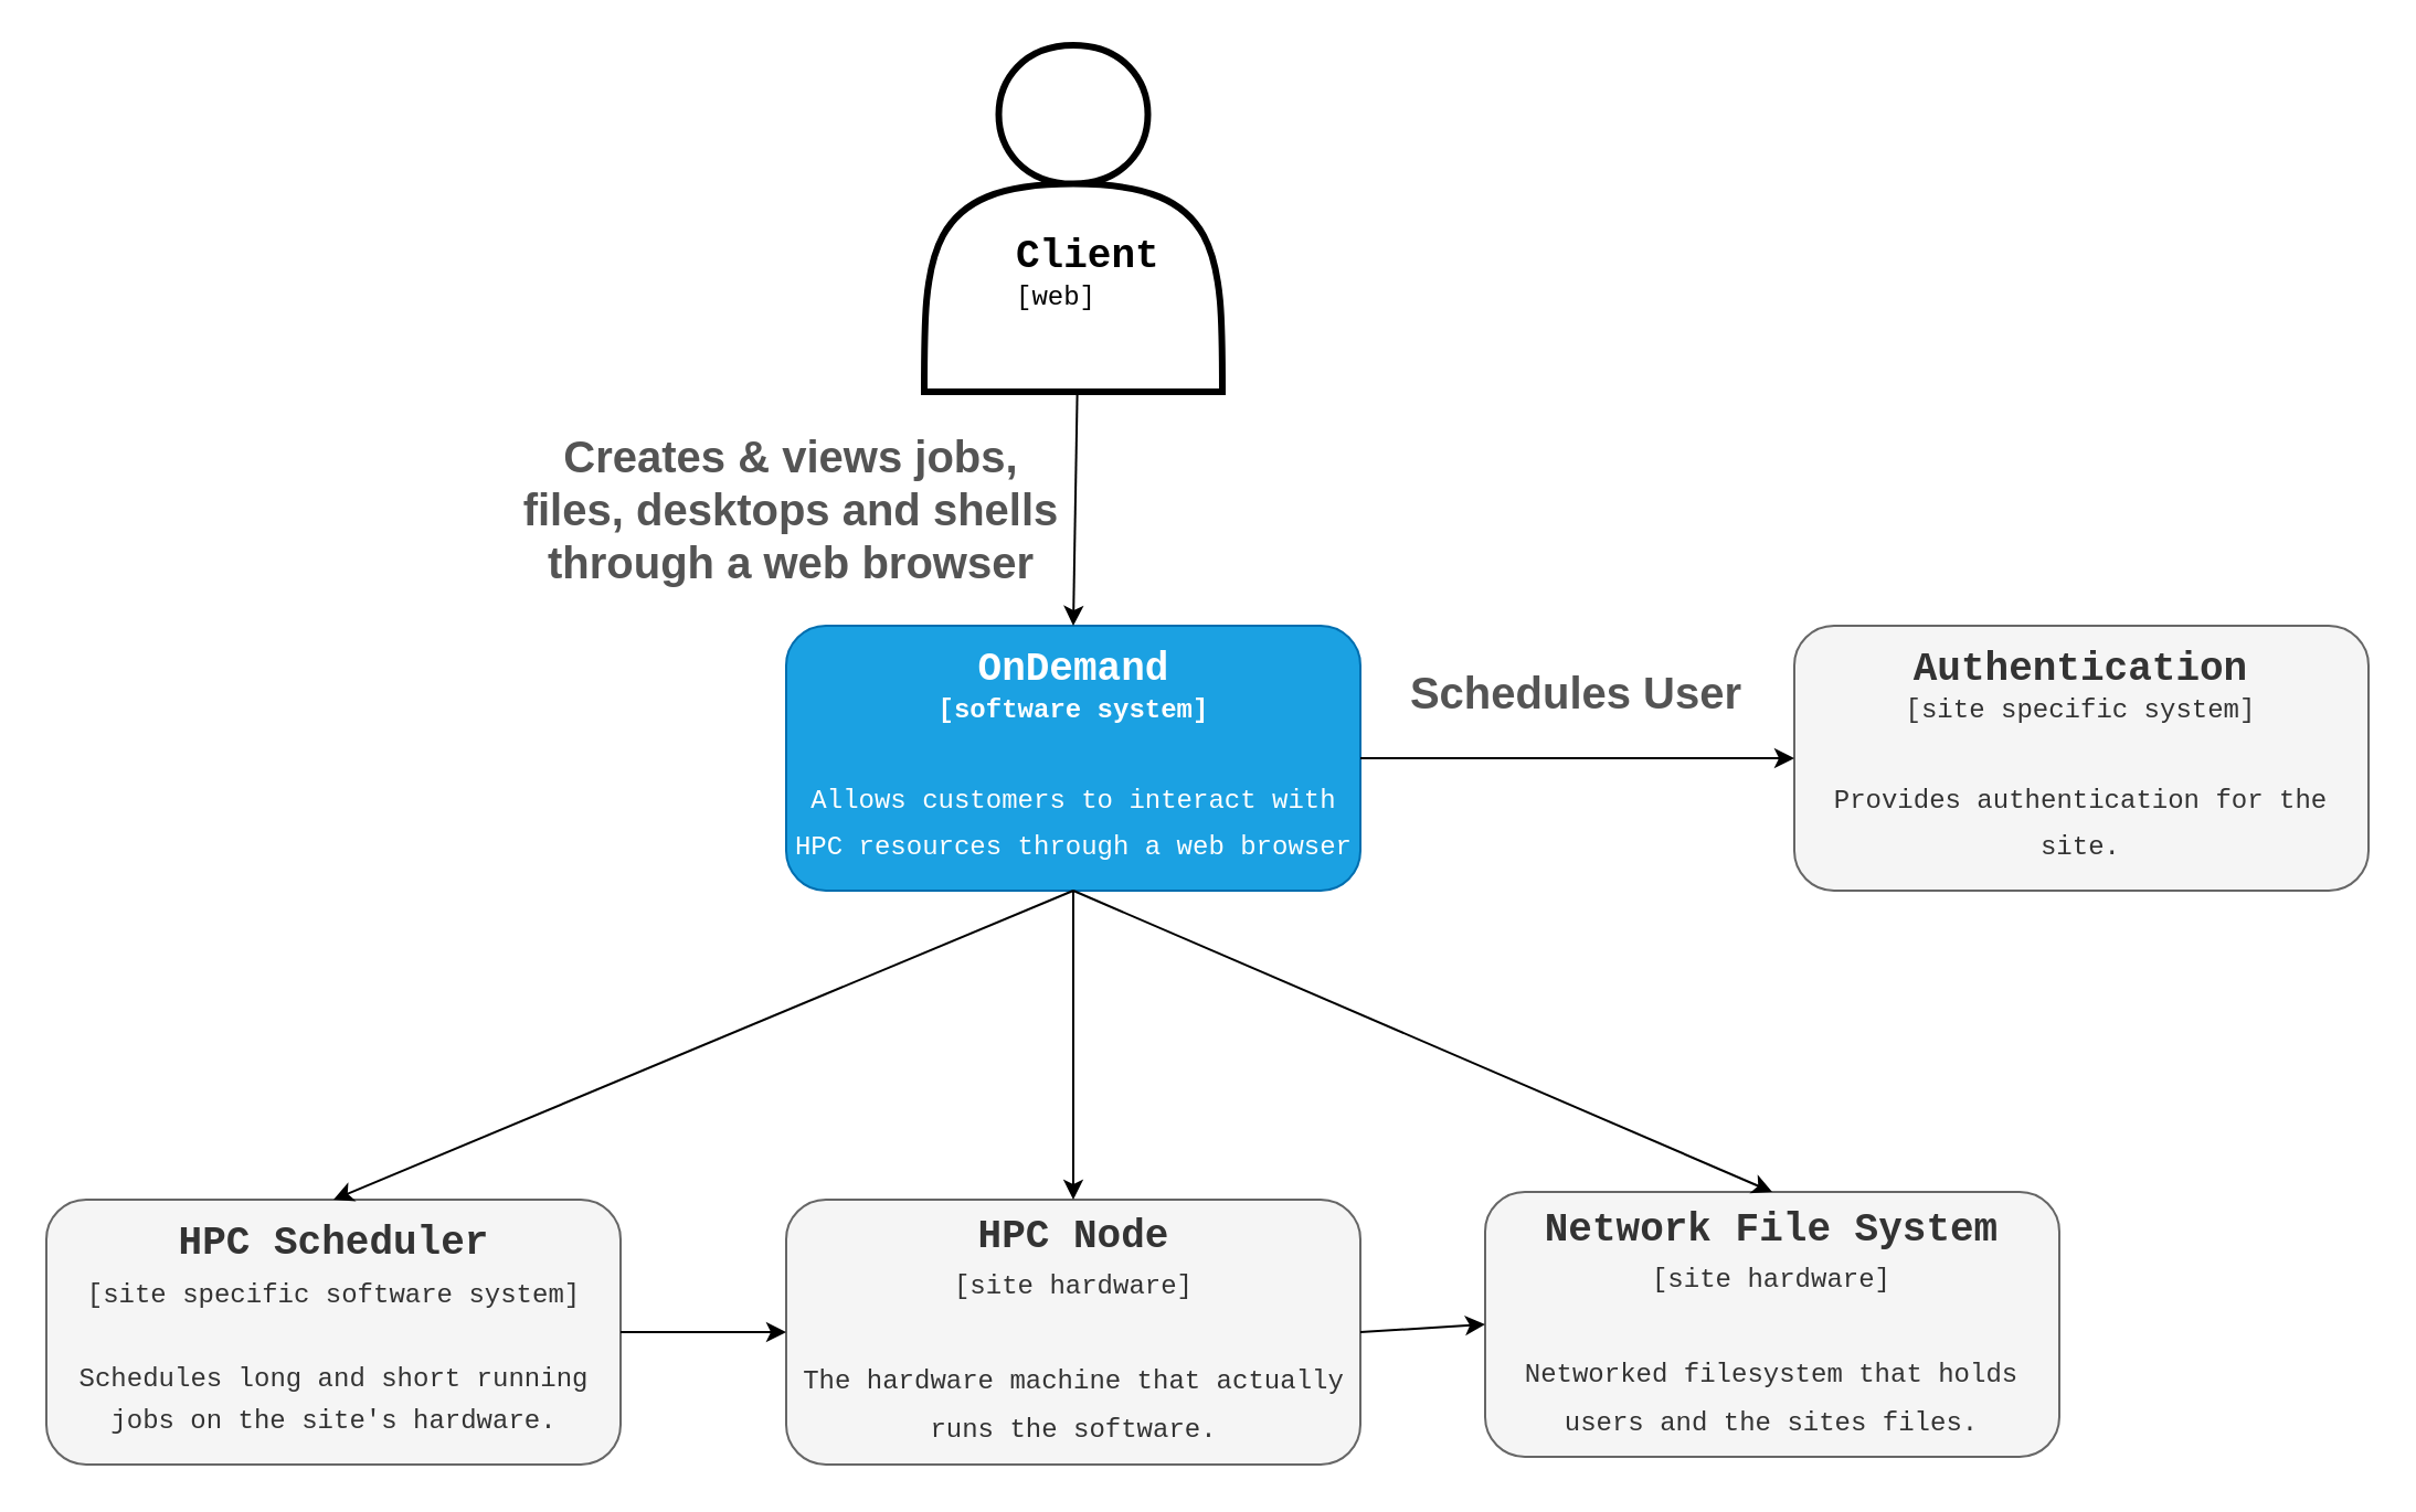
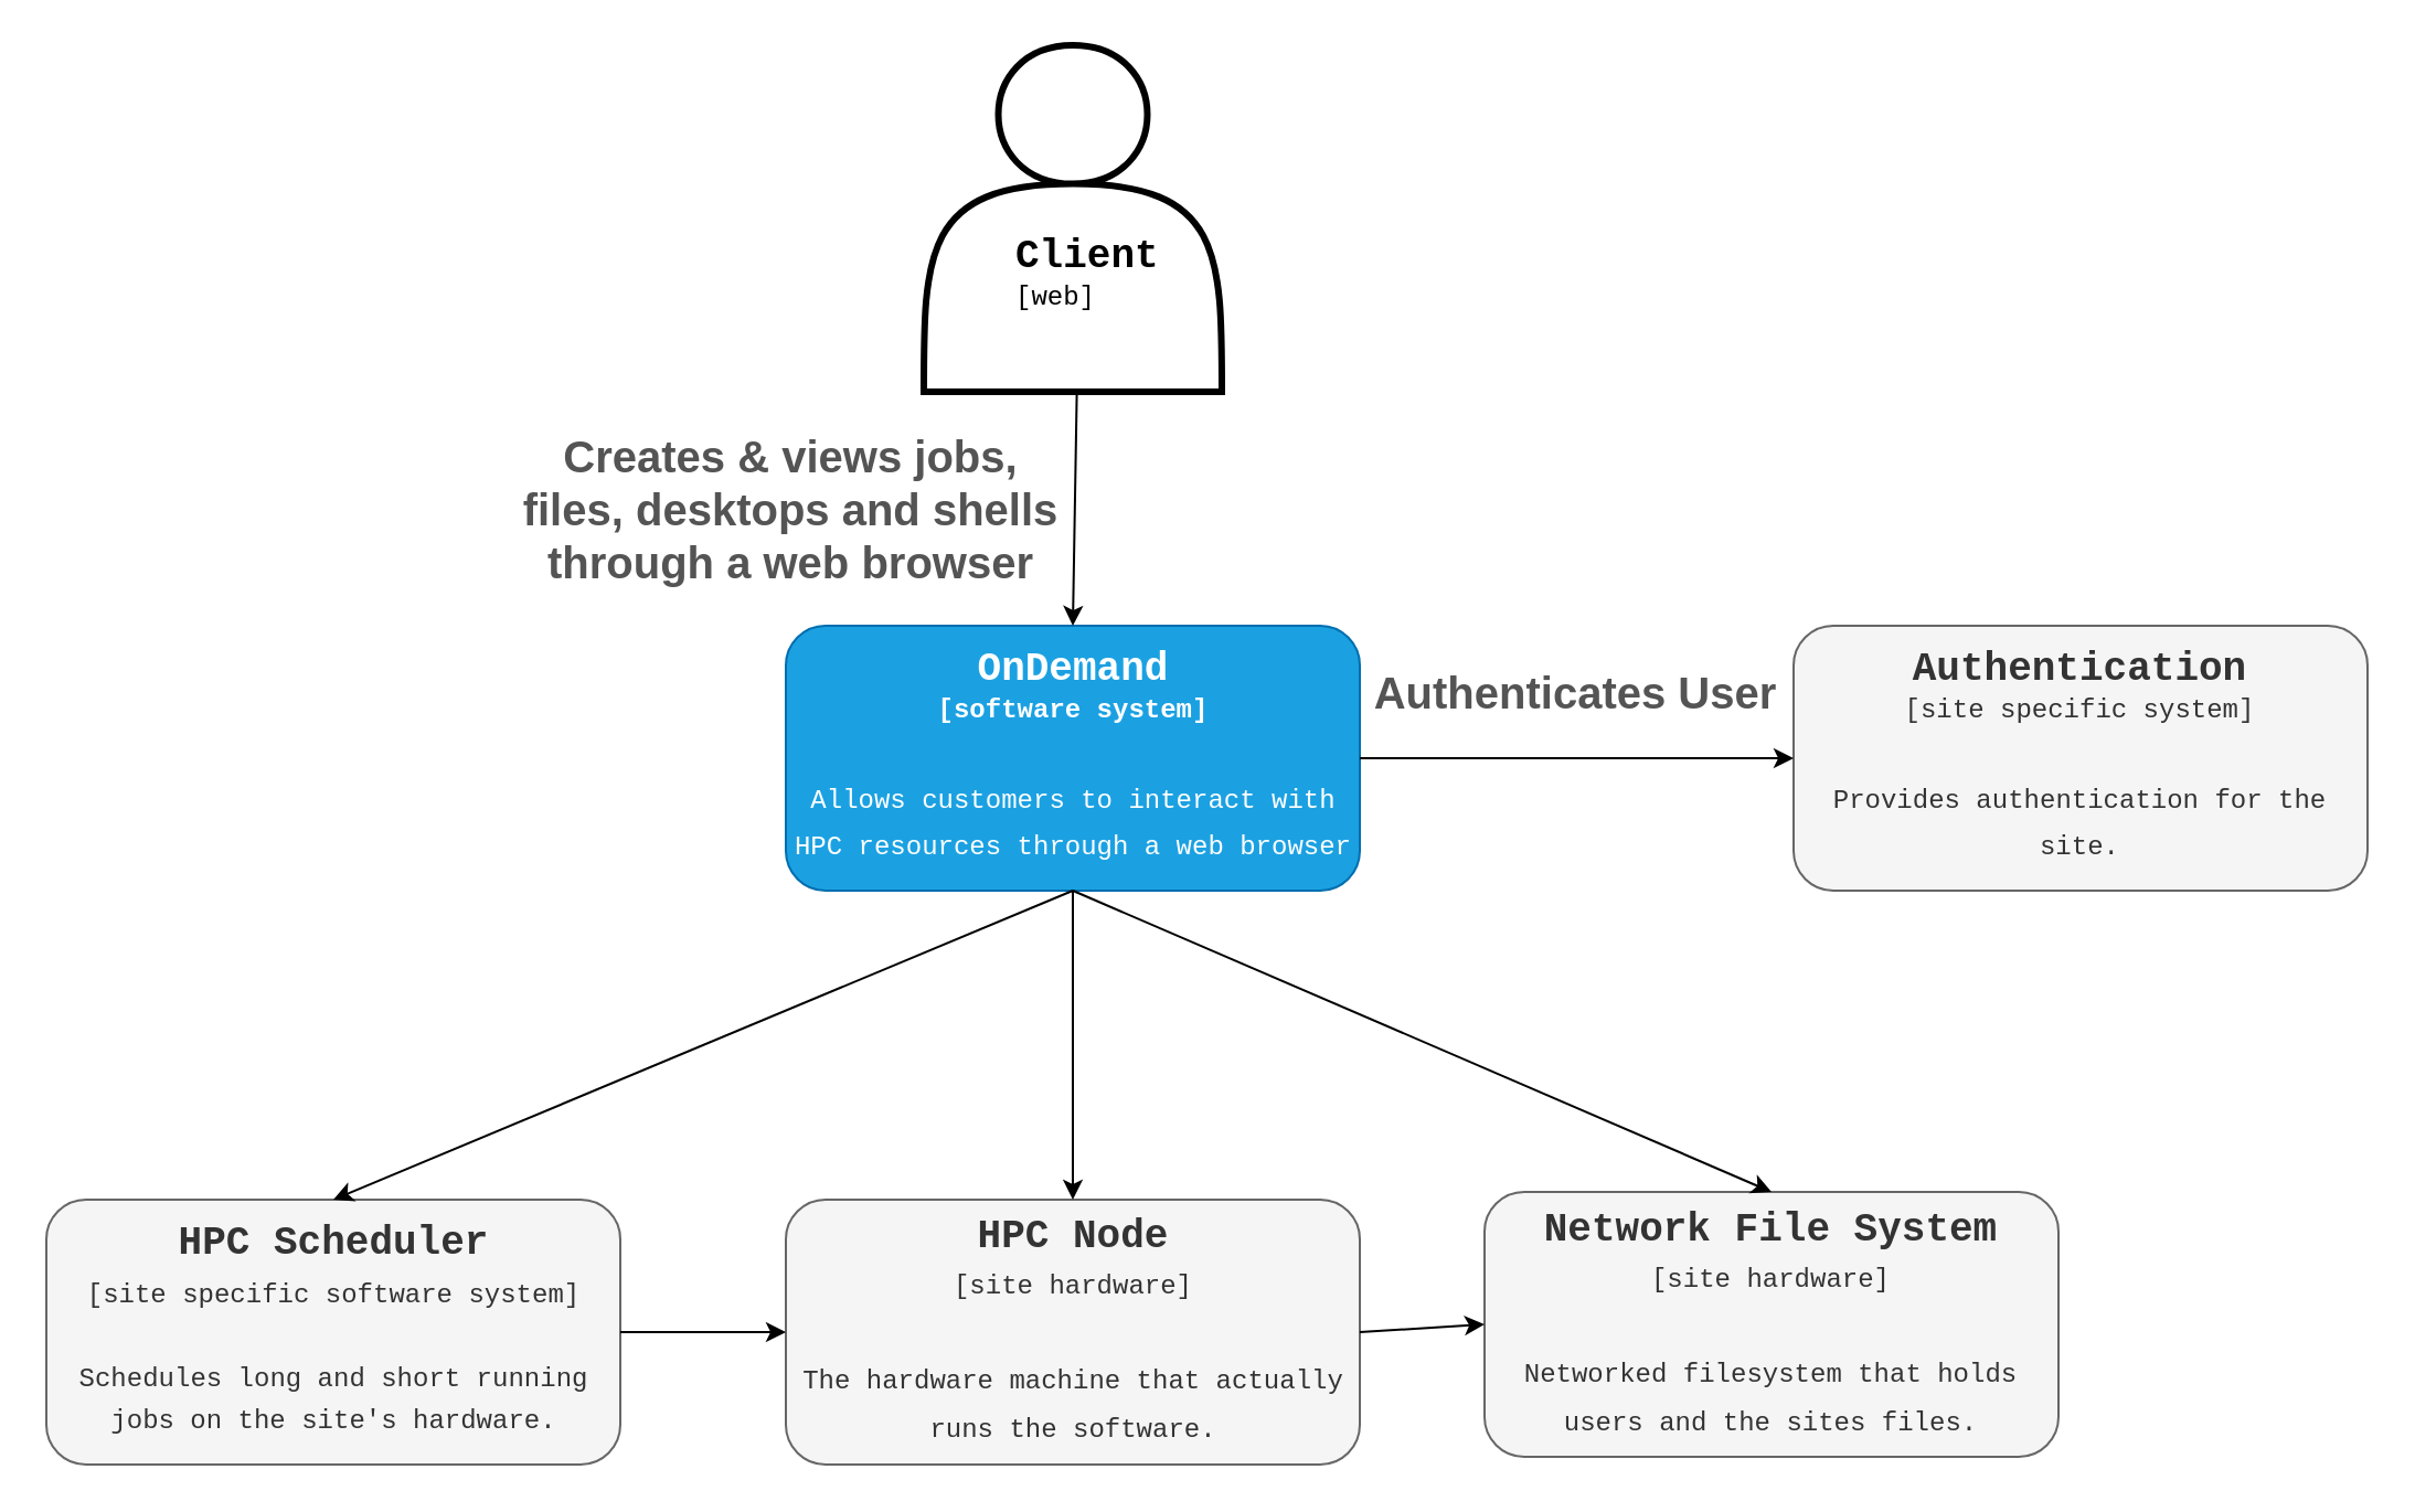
  <mxCell id="0" />
  <mxCell id="1" parent="0" />
  <mxCell id="2" value="&lt;div&gt;&lt;b&gt;&lt;font style=&quot;font-size: 18px&quot;&gt;OnDemand&lt;/font&gt;&lt;/b&gt;&lt;/div&gt;&lt;div&gt;&lt;b&gt;&lt;font style=&quot;font-size: 12px&quot;&gt;&lt;font style=&quot;font-size: 12px&quot;&gt;[software system]&lt;/font&gt;&lt;br&gt;&lt;/font&gt;&lt;/b&gt;&lt;/div&gt;&lt;div&gt;&lt;font style=&quot;font-size: 18px&quot;&gt;&lt;font style=&quot;font-size: 12px&quot;&gt;&lt;font style=&quot;font-size: 12px&quot;&gt;&lt;br&gt;&lt;/font&gt;&lt;/font&gt;&lt;/font&gt;&lt;/div&gt;&lt;div&gt;&lt;font style=&quot;font-size: 18px&quot;&gt;&lt;font style=&quot;font-size: 12px&quot;&gt;Allows customers to interact with HPC resources through a web browser&lt;br&gt;&lt;/font&gt;&lt;/font&gt;&lt;/div&gt;" style="rounded=1;whiteSpace=wrap;html=1;fillColor=#1ba1e2;strokeColor=#006EAF;fontColor=#ffffff;fontFamily=Courier New;fontStyle=0" parent="1" vertex="1"><mxGeometry x="355.5" y="283" width="260" height="120" as="geometry" /></mxCell>
  <mxCell id="3" value="&lt;div&gt;&lt;b&gt;&lt;font style=&quot;font-size: 18px&quot;&gt;Authentication&lt;br&gt;&lt;/font&gt;&lt;/b&gt;&lt;/div&gt;&lt;div&gt;&lt;font&gt;&lt;font&gt;&lt;font&gt;[site specific system]&lt;/font&gt;&lt;/font&gt;&lt;/font&gt;&lt;/div&gt;&lt;div&gt;&lt;font style=&quot;font-size: 18px&quot;&gt;&lt;font style=&quot;font-size: 12px&quot;&gt;&lt;font style=&quot;font-size: 12px&quot;&gt;&lt;br&gt;&lt;/font&gt;&lt;/font&gt;&lt;/font&gt;&lt;/div&gt;&lt;div&gt;&lt;font style=&quot;font-size: 18px&quot;&gt;&lt;font style=&quot;font-size: 12px&quot;&gt;Provides authentication for the site.&lt;br&gt;&lt;/font&gt;&lt;/font&gt;&lt;/div&gt;" style="rounded=1;whiteSpace=wrap;html=1;fillColor=#f5f5f5;strokeColor=#666666;fontColor=#333333;fontFamily=Courier New;fontStyle=0" parent="1" vertex="1"><mxGeometry x="812" y="283" width="260" height="120" as="geometry" /></mxCell>
  <mxCell id="4" value="&lt;div&gt;&lt;b&gt;&lt;font style=&quot;font-size: 18px&quot;&gt;HPC Scheduler&lt;br&gt;&lt;/font&gt;&lt;/b&gt;&lt;/div&gt;&lt;div&gt;&lt;font style=&quot;font-size: 18px&quot;&gt;&lt;font style=&quot;font-size: 12px&quot;&gt;&lt;font style=&quot;font-size: 12px&quot;&gt;[site specific software system]&lt;/font&gt;&lt;/font&gt;&lt;/font&gt;&lt;/div&gt;&lt;div&gt;&lt;font style=&quot;font-size: 18px&quot;&gt;&lt;font style=&quot;font-size: 12px&quot;&gt;&lt;font style=&quot;font-size: 12px&quot;&gt;&lt;br&gt;&lt;/font&gt;&lt;/font&gt;&lt;/font&gt;&lt;/div&gt;&lt;div&gt;Schedules long and short running jobs on the site's hardware.&lt;font style=&quot;font-size: 18px&quot;&gt;&lt;font style=&quot;font-size: 12px&quot;&gt;&lt;br&gt;&lt;/font&gt;&lt;/font&gt;&lt;/div&gt;" style="rounded=1;whiteSpace=wrap;html=1;fillColor=#f5f5f5;strokeColor=#666666;fontColor=#333333;fontFamily=Courier New;fontStyle=0" parent="1" vertex="1"><mxGeometry x="20.5" y="543" width="260" height="120" as="geometry" /></mxCell>
  <mxCell id="5" value="&lt;div&gt;&lt;b&gt;&lt;font style=&quot;font-size: 18px&quot;&gt;HPC Node&lt;br&gt;&lt;/font&gt;&lt;/b&gt;&lt;/div&gt;&lt;div&gt;&lt;font style=&quot;font-size: 18px&quot;&gt;&lt;font style=&quot;font-size: 12px&quot;&gt;&lt;font style=&quot;font-size: 12px&quot;&gt;[site hardware]&lt;/font&gt;&lt;/font&gt;&lt;/font&gt;&lt;/div&gt;&lt;div&gt;&lt;font style=&quot;font-size: 18px&quot;&gt;&lt;font style=&quot;font-size: 12px&quot;&gt;&lt;font style=&quot;font-size: 12px&quot;&gt;&lt;br&gt;&lt;/font&gt;&lt;/font&gt;&lt;/font&gt;&lt;/div&gt;&lt;div&gt;&lt;font style=&quot;font-size: 18px&quot;&gt;&lt;font style=&quot;font-size: 12px&quot;&gt;The hardware machine that actually runs the software.&lt;br&gt;&lt;/font&gt;&lt;/font&gt;&lt;/div&gt;" style="rounded=1;whiteSpace=wrap;html=1;fillColor=#f5f5f5;strokeColor=#666666;fontColor=#333333;fontFamily=Courier New;fontStyle=0" parent="1" vertex="1"><mxGeometry x="355.5" y="543" width="260" height="120" as="geometry" /></mxCell>
  <mxCell id="6" value="&lt;div&gt;&lt;b&gt;&lt;font style=&quot;font-size: 18px&quot;&gt;Network File System&lt;br&gt;&lt;/font&gt;&lt;/b&gt;&lt;/div&gt;&lt;div&gt;&lt;font style=&quot;font-size: 18px&quot;&gt;&lt;font style=&quot;font-size: 12px&quot;&gt;&lt;font style=&quot;font-size: 12px&quot;&gt;[site hardware]&lt;/font&gt;&lt;/font&gt;&lt;/font&gt;&lt;/div&gt;&lt;div&gt;&lt;font style=&quot;font-size: 18px&quot;&gt;&lt;font style=&quot;font-size: 12px&quot;&gt;&lt;font style=&quot;font-size: 12px&quot;&gt;&lt;br&gt;&lt;/font&gt;&lt;/font&gt;&lt;/font&gt;&lt;/div&gt;&lt;div&gt;&lt;font style=&quot;font-size: 18px&quot;&gt;&lt;font style=&quot;font-size: 12px&quot;&gt;Networked filesystem that holds users and the sites files.&lt;br&gt;&lt;/font&gt;&lt;/font&gt;&lt;/div&gt;" style="rounded=1;whiteSpace=wrap;html=1;fillColor=#f5f5f5;strokeColor=#666666;fontColor=#333333;fontFamily=Courier New;fontStyle=0" parent="1" vertex="1"><mxGeometry x="672" y="539.5" width="260" height="120" as="geometry" /></mxCell>
  <mxCell id="7" value="" style="endArrow=classic;html=1;fontSize=20;fontColor=#545454;entryX=0;entryY=0.5;entryDx=0;entryDy=0;exitX=1;exitY=0.5;exitDx=0;exitDy=0;" parent="1" source="5" target="6" edge="1"><mxGeometry width="50" height="50" relative="1" as="geometry"><mxPoint x="642" y="600" as="sourcePoint" /><mxPoint x="701" y="663" as="targetPoint" /><Array as="points" /></mxGeometry></mxCell>
  <mxCell id="8" value="" style="endArrow=classic;html=1;fontSize=20;fontColor=#545454;entryX=0;entryY=0.5;entryDx=0;entryDy=0;exitX=1;exitY=0.5;exitDx=0;exitDy=0;" parent="1" source="4" target="5" edge="1"><mxGeometry width="50" height="50" relative="1" as="geometry"><mxPoint x="792" y="443" as="sourcePoint" /><mxPoint x="702" y="493" as="targetPoint" /><Array as="points" /></mxGeometry></mxCell>
  <mxCell id="9" value="" style="endArrow=classic;html=1;fontSize=20;fontColor=#545454;exitX=0.5;exitY=1;exitDx=0;exitDy=0;entryX=0.5;entryY=0;entryDx=0;entryDy=0;" parent="1" target="2" edge="1"><mxGeometry width="50" height="50" relative="1" as="geometry"><mxPoint x="487.333" y="176" as="sourcePoint" /><mxPoint x="342" y="113" as="targetPoint" /></mxGeometry></mxCell>
  <mxCell id="10" value="&lt;div&gt;&lt;b&gt;Creates &amp;amp; views jobs, files, desktops and shells through a web browser&lt;br&gt;&lt;/b&gt;&lt;/div&gt;" style="text;html=1;strokeColor=none;fillColor=none;align=center;verticalAlign=middle;whiteSpace=wrap;rounded=0;fontSize=20;fontColor=#545454;" parent="1" vertex="1"><mxGeometry x="229.5" y="220" width="256" height="20" as="geometry" /></mxCell>
- <mxCell id="11" value="&lt;b&gt;Schedules&lt;/b&gt;&lt;b&gt; User&lt;/b&gt;" style="text;html=1;strokeColor=none;fillColor=none;align=center;verticalAlign=middle;whiteSpace=wrap;rounded=0;fontSize=20;fontColor=#545454;" parent="1" vertex="1"><mxGeometry x="602.5" y="303" width="221" height="20" as="geometry" /></mxCell>
+ <mxCell id="11" value="&lt;b&gt;Authenticates&lt;/b&gt;&lt;b&gt; User&lt;/b&gt;" style="text;html=1;strokeColor=none;fillColor=none;align=center;verticalAlign=middle;whiteSpace=wrap;rounded=0;fontSize=20;fontColor=#545454;" parent="1" vertex="1"><mxGeometry x="602.5" y="303" width="221" height="20" as="geometry" /></mxCell>
  <mxCell id="12" value="" style="endArrow=classic;html=1;fontSize=20;fontColor=#545454;entryX=0.5;entryY=0;entryDx=0;entryDy=0;exitX=0.5;exitY=1;exitDx=0;exitDy=0;" edge="1" parent="1" source="2" target="4"><mxGeometry width="50" height="50" relative="1" as="geometry"><mxPoint x="270" y="400" as="sourcePoint" /><mxPoint x="270.333" y="506.167" as="targetPoint" /><Array as="points" /></mxGeometry></mxCell>
  <mxCell id="13" value="" style="endArrow=classic;html=1;fontSize=20;fontColor=#545454;entryX=0.5;entryY=0;entryDx=0;entryDy=0;exitX=0.5;exitY=1;exitDx=0;exitDy=0;" edge="1" parent="1" source="2" target="5"><mxGeometry width="50" height="50" relative="1" as="geometry"><mxPoint x="282.333" y="412.667" as="sourcePoint" /><mxPoint x="182.333" y="552.667" as="targetPoint" /><Array as="points" /></mxGeometry></mxCell>
  <mxCell id="14" value="" style="endArrow=classic;html=1;fontSize=20;fontColor=#545454;entryX=0.5;entryY=0;entryDx=0;entryDy=0;exitX=0.5;exitY=1;exitDx=0;exitDy=0;" edge="1" parent="1" source="2" target="6"><mxGeometry width="50" height="50" relative="1" as="geometry"><mxPoint x="450.667" y="412.667" as="sourcePoint" /><mxPoint x="517.333" y="552.667" as="targetPoint" /><Array as="points" /></mxGeometry></mxCell>
  <mxCell id="15" value="" style="endArrow=classic;html=1;fontSize=20;fontColor=#545454;entryX=0;entryY=0.5;entryDx=0;entryDy=0;exitX=1;exitY=0.5;exitDx=0;exitDy=0;" edge="1" parent="1" source="2" target="3"><mxGeometry width="50" height="50" relative="1" as="geometry"><mxPoint x="495.667" y="412.667" as="sourcePoint" /><mxPoint x="495.667" y="552.667" as="targetPoint" /><Array as="points" /></mxGeometry></mxCell>
  <mxCell id="16" value="" style="shape=actor;whiteSpace=wrap;html=1;strokeWidth=3;fillColor=none;gradientColor=none;fontSize=20;fontColor=#545454;" vertex="1" parent="1"><mxGeometry x="418" y="20" width="135" height="157" as="geometry" /></mxCell>
  <mxCell id="17" value="&lt;div&gt;&lt;font size=&quot;1&quot;&gt;&lt;b style=&quot;font-size: 18px&quot;&gt;Client&lt;/b&gt;&lt;/font&gt;&lt;/div&gt;&lt;div&gt;[web]&lt;/div&gt;" style="text;html=1;fontFamily=Courier New;" vertex="1" parent="1"><mxGeometry x="458" y="99" width="55" height="65" as="geometry" /></mxCell>
